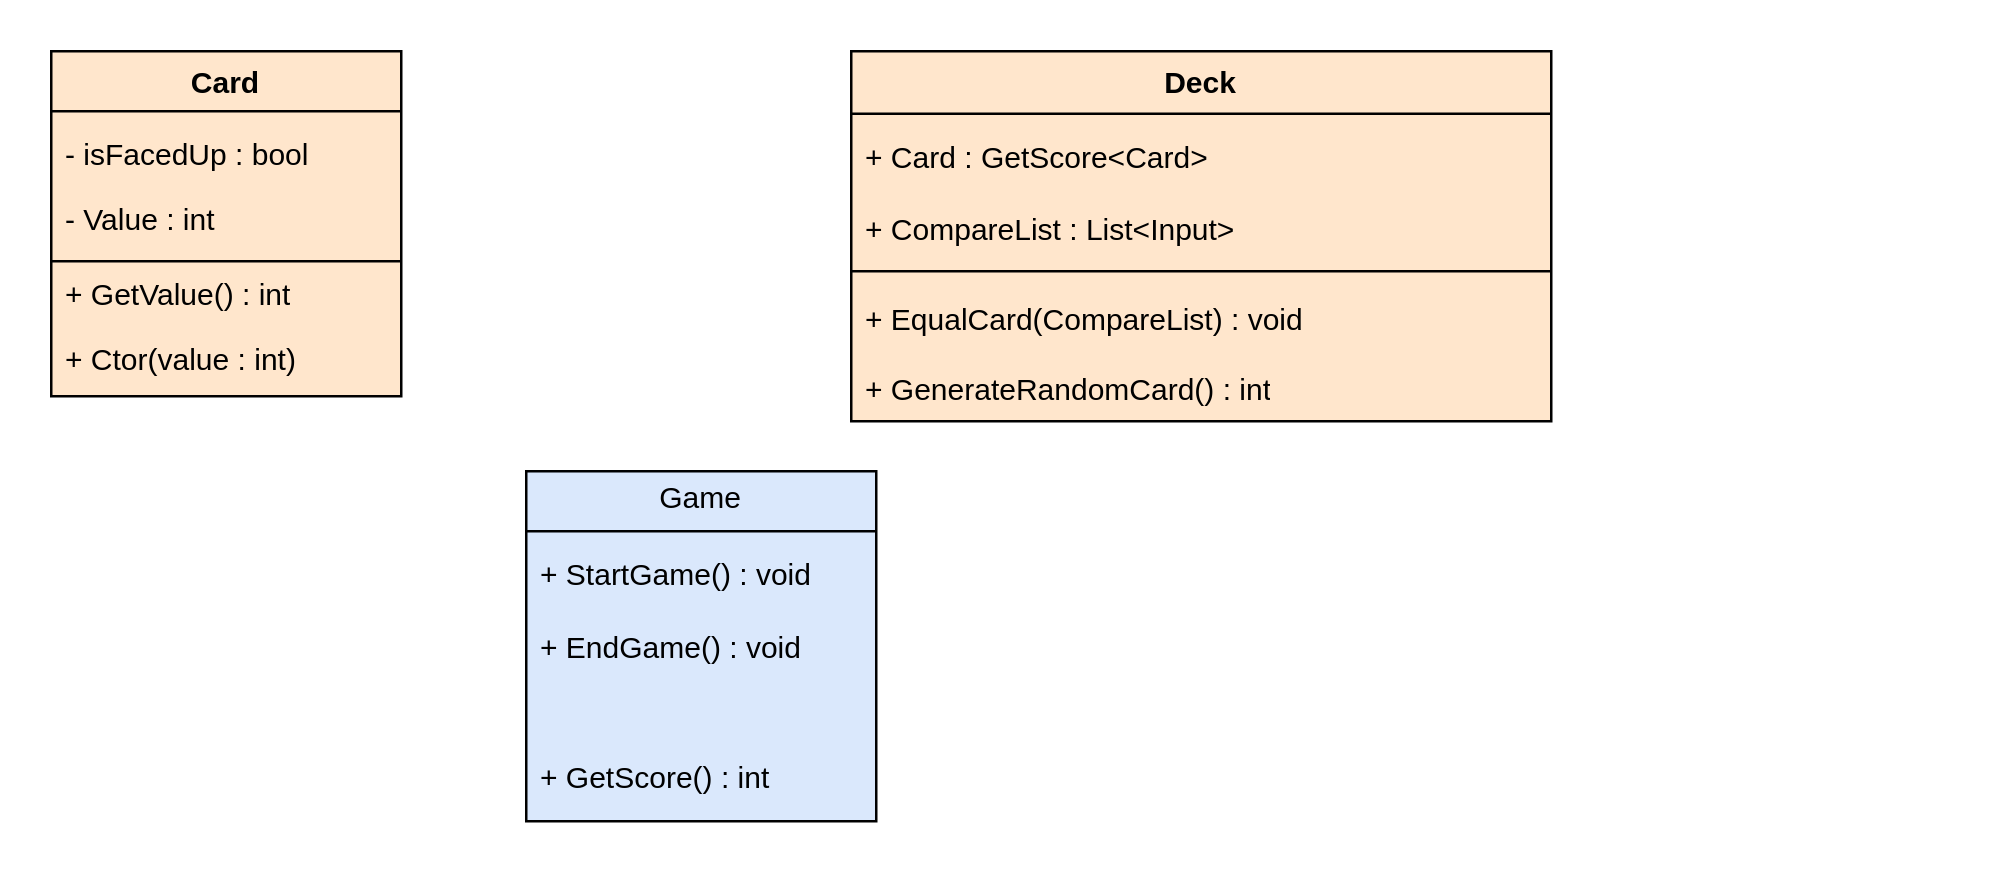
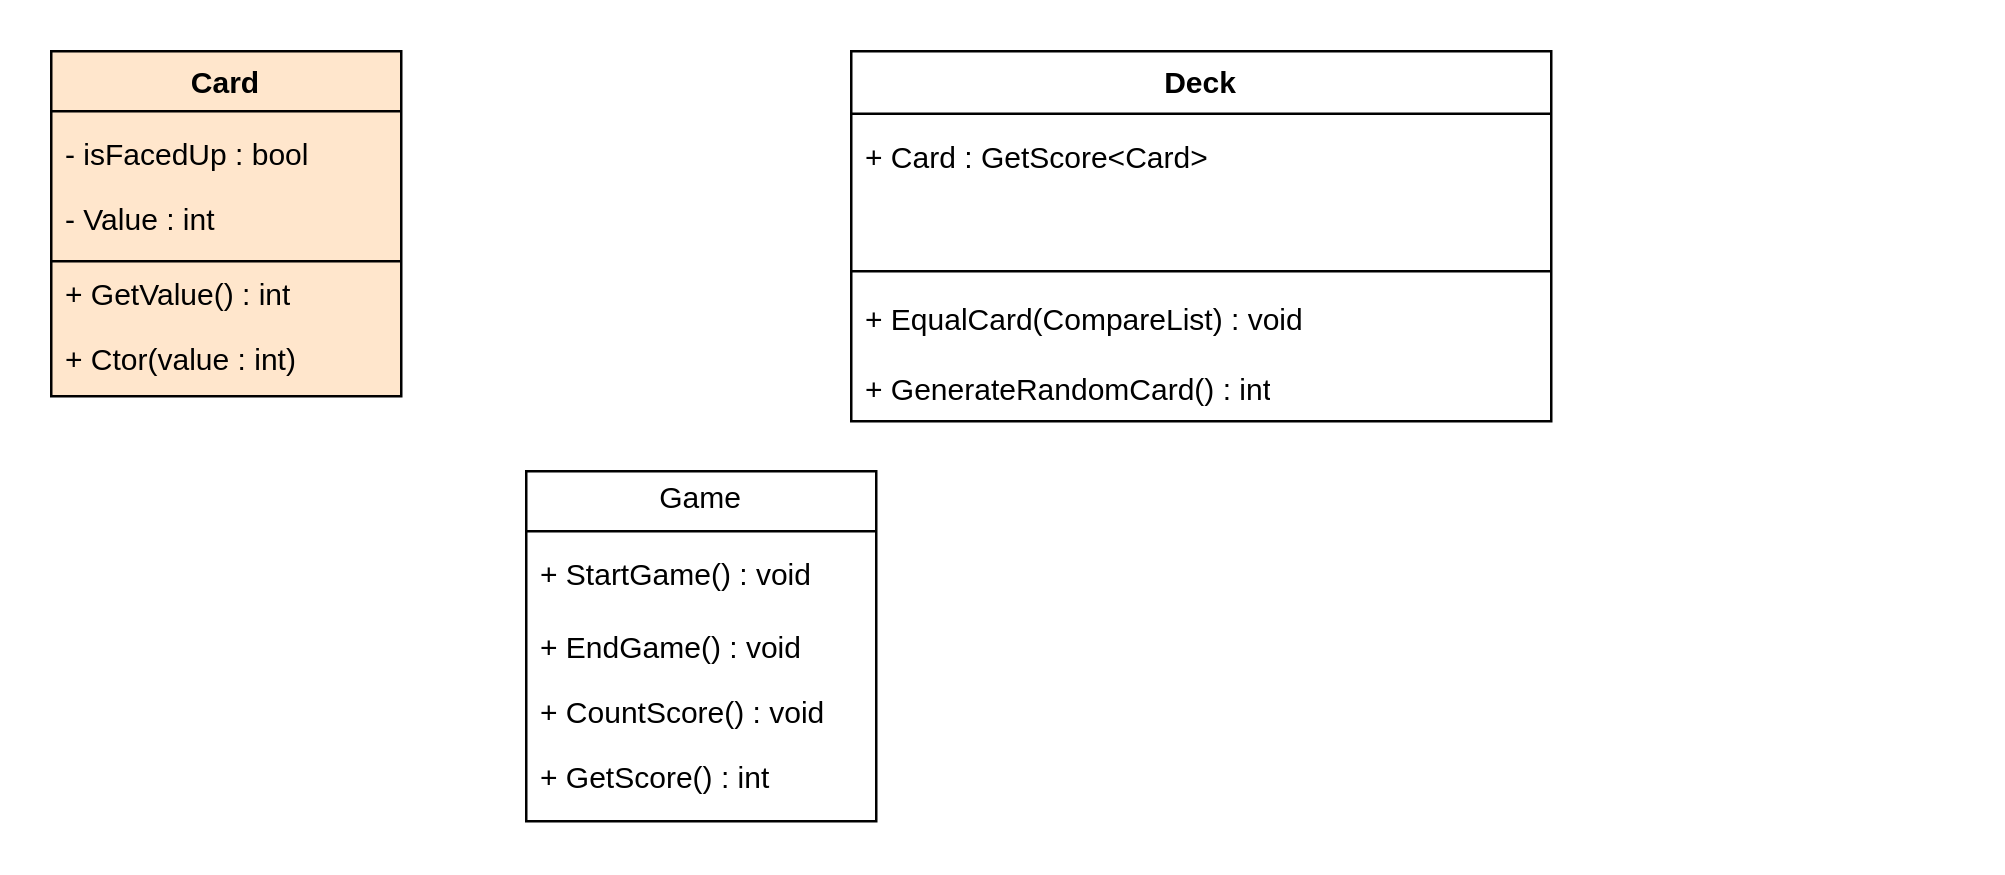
  <mxCell id="0" />
  <mxCell id="1" parent="0" />
  <mxCell id="2" value="&lt;p style=&quot;margin: 4px 0px 0px; text-align: center; line-height: 50%;&quot;&gt;&lt;br&gt;&lt;b&gt;Card&lt;/b&gt;&lt;/p&gt;" style="verticalAlign=top;align=left;overflow=fill;fontSize=12;fontFamily=Helvetica;html=1;whiteSpace=wrap;fillColor=#ffe6cc;" parent="1" vertex="1"><mxGeometry x="20" y="20" width="140" height="138" as="geometry" /></mxCell>
  <mxCell id="3" value="" style="line;strokeWidth=1;fillColor=none;align=left;verticalAlign=middle;spacingTop=-1;spacingLeft=3;spacingRight=3;rotatable=0;labelPosition=right;points=[];portConstraint=eastwest;strokeColor=inherit;" parent="1" vertex="1"><mxGeometry x="20" y="40" width="140" height="8" as="geometry" /></mxCell>
  <mxCell id="4" value="- isFacedUp : bool&amp;nbsp;" style="text;strokeColor=none;fillColor=none;align=left;verticalAlign=top;spacingLeft=4;spacingRight=4;overflow=hidden;rotatable=0;points=[[0,0.5],[1,0.5]];portConstraint=eastwest;whiteSpace=wrap;html=1;" parent="1" vertex="1"><mxGeometry x="20" y="48" width="140" height="26" as="geometry" /></mxCell>
  <mxCell id="5" value="" style="line;strokeWidth=1;fillColor=none;align=left;verticalAlign=middle;spacingTop=-1;spacingLeft=3;spacingRight=3;rotatable=0;labelPosition=right;points=[];portConstraint=eastwest;strokeColor=inherit;" parent="1" vertex="1"><mxGeometry x="20" y="100" width="140" height="8" as="geometry" /></mxCell>
  <mxCell id="6" value="+ GetValue() : int" style="text;strokeColor=none;fillColor=none;align=left;verticalAlign=top;spacingLeft=4;spacingRight=4;overflow=hidden;rotatable=0;points=[[0,0.5],[1,0.5]];portConstraint=eastwest;whiteSpace=wrap;html=1;" parent="1" vertex="1"><mxGeometry x="20" y="104" width="140" height="26" as="geometry" /></mxCell>
  <mxCell id="7" value="- Value : int&amp;nbsp;" style="text;strokeColor=none;fillColor=none;align=left;verticalAlign=top;spacingLeft=4;spacingRight=4;overflow=hidden;rotatable=0;points=[[0,0.5],[1,0.5]];portConstraint=eastwest;whiteSpace=wrap;html=1;" parent="1" vertex="1"><mxGeometry x="20" y="74" width="140" height="26" as="geometry" /></mxCell>
- <mxCell id="8" value="&lt;p style=&quot;margin: 4px 0px 0px; text-align: center; line-height: 120%;&quot;&gt;Game&lt;/p&gt;" style="verticalAlign=top;align=left;overflow=fill;fontSize=12;fontFamily=Helvetica;html=1;whiteSpace=wrap;fillColor=#dae8fc;" parent="1" vertex="1"><mxGeometry x="210" y="188" width="140" height="140" as="geometry" /></mxCell>
+ <mxCell id="8" value="&lt;p style=&quot;margin: 4px 0px 0px; text-align: center; line-height: 120%;&quot;&gt;Game&lt;/p&gt;" style="verticalAlign=top;align=left;overflow=fill;fontSize=12;fontFamily=Helvetica;html=1;whiteSpace=wrap;" parent="1" vertex="1"><mxGeometry x="210" y="188" width="140" height="140" as="geometry" /></mxCell>
  <mxCell id="9" value="" style="line;strokeWidth=1;fillColor=none;align=left;verticalAlign=middle;spacingTop=-1;spacingLeft=3;spacingRight=3;rotatable=0;labelPosition=right;points=[];portConstraint=eastwest;strokeColor=inherit;" parent="1" vertex="1"><mxGeometry x="210" y="208" width="140" height="8" as="geometry" /></mxCell>
  <mxCell id="10" value="+ StartGame() : void" style="text;strokeColor=none;fillColor=none;align=left;verticalAlign=top;spacingLeft=4;spacingRight=4;overflow=hidden;rotatable=0;points=[[0,0.5],[1,0.5]];portConstraint=eastwest;whiteSpace=wrap;html=1;" parent="1" vertex="1"><mxGeometry x="210" y="215.5" width="140" height="26" as="geometry" /></mxCell>
  <mxCell id="11" value="+ EndGame() : void" style="text;strokeColor=none;fillColor=none;align=left;verticalAlign=top;spacingLeft=4;spacingRight=4;overflow=hidden;rotatable=0;points=[[0,0.5],[1,0.5]];portConstraint=eastwest;whiteSpace=wrap;html=1;" parent="1" vertex="1"><mxGeometry x="210" y="244.5" width="140" height="26" as="geometry" /></mxCell>
- <mxCell id="12" value="&lt;p style=&quot;margin: 4px 0px 0px; text-align: center; line-height: 50%;&quot;&gt;&lt;br&gt;&lt;b&gt;Deck&lt;/b&gt;&lt;/p&gt;" style="verticalAlign=top;align=left;overflow=fill;fontSize=12;fontFamily=Helvetica;html=1;whiteSpace=wrap;fillColor=#ffe6cc;" parent="1" vertex="1"><mxGeometry x="340" y="20" width="280" height="148" as="geometry" /></mxCell>
+ <mxCell id="12" value="&lt;p style=&quot;margin: 4px 0px 0px; text-align: center; line-height: 50%;&quot;&gt;&lt;br&gt;&lt;b&gt;Deck&lt;/b&gt;&lt;/p&gt;" style="verticalAlign=top;align=left;overflow=fill;fontSize=12;fontFamily=Helvetica;html=1;whiteSpace=wrap;" parent="1" vertex="1"><mxGeometry x="340" y="20" width="280" height="148" as="geometry" /></mxCell>
  <mxCell id="13" value="" style="line;strokeWidth=1;fillColor=none;align=left;verticalAlign=middle;spacingTop=-1;spacingLeft=3;spacingRight=3;rotatable=0;labelPosition=right;points=[];portConstraint=eastwest;strokeColor=inherit;" parent="1" vertex="1"><mxGeometry x="340" y="41" width="280" height="8" as="geometry" /></mxCell>
  <mxCell id="14" value="+ Card : GetScore&amp;lt;Card&amp;gt;" style="text;strokeColor=none;fillColor=none;align=left;verticalAlign=top;spacingLeft=4;spacingRight=4;overflow=hidden;rotatable=0;points=[[0,0.5],[1,0.5]];portConstraint=eastwest;whiteSpace=wrap;html=1;" parent="1" vertex="1"><mxGeometry x="340" y="49" width="280" height="26" as="geometry" /></mxCell>
  <mxCell id="15" value="+ GenerateRandomCard() : int" style="text;strokeColor=none;fillColor=none;align=left;verticalAlign=top;spacingLeft=4;spacingRight=4;overflow=hidden;rotatable=0;points=[[0,0.5],[1,0.5]];portConstraint=eastwest;whiteSpace=wrap;html=1;" parent="1" vertex="1"><mxGeometry x="340" y="142" width="280" height="26" as="geometry" /></mxCell>
  <mxCell id="16" value="" style="line;strokeWidth=1;fillColor=none;align=left;verticalAlign=middle;spacingTop=-1;spacingLeft=3;spacingRight=3;rotatable=0;labelPosition=right;points=[];portConstraint=eastwest;strokeColor=inherit;" parent="1" vertex="1"><mxGeometry x="340" y="104" width="280" height="8" as="geometry" /></mxCell>
  <mxCell id="17" value="+ EqualCard(CompareList) : void" style="text;strokeColor=none;fillColor=none;align=left;verticalAlign=top;spacingLeft=4;spacingRight=4;overflow=hidden;rotatable=0;points=[[0,0.5],[1,0.5]];portConstraint=eastwest;whiteSpace=wrap;html=1;" parent="1" vertex="1"><mxGeometry x="340" y="114" width="440" height="20" as="geometry" /></mxCell>
  <mxCell id="18" value="+ Ctor(value : int)" style="text;strokeColor=none;fillColor=none;align=left;verticalAlign=top;spacingLeft=4;spacingRight=4;overflow=hidden;rotatable=0;points=[[0,0.5],[1,0.5]];portConstraint=eastwest;whiteSpace=wrap;html=1;" parent="1" vertex="1"><mxGeometry x="20" y="130" width="140" height="26" as="geometry" /></mxCell>
+ <mxCell id="19" value="+ CountScore() : void" style="text;strokeColor=none;fillColor=none;align=left;verticalAlign=top;spacingLeft=4;spacingRight=4;overflow=hidden;rotatable=0;points=[[0,0.5],[1,0.5]];portConstraint=eastwest;whiteSpace=wrap;html=1;" parent="1" vertex="1"><mxGeometry x="210" y="270.5" width="140" height="26" as="geometry" /></mxCell>
  <mxCell id="20" value="+ GetScore() : int" style="text;strokeColor=none;fillColor=none;align=left;verticalAlign=top;spacingLeft=4;spacingRight=4;overflow=hidden;rotatable=0;points=[[0,0.5],[1,0.5]];portConstraint=eastwest;whiteSpace=wrap;html=1;" parent="1" vertex="1"><mxGeometry x="210" y="296.5" width="140" height="26" as="geometry" /></mxCell>
- <mxCell id="21" value="+ CompareList : List&amp;lt;Input&amp;gt;&amp;nbsp;" style="text;strokeColor=none;fillColor=none;align=left;verticalAlign=top;spacingLeft=4;spacingRight=4;overflow=hidden;rotatable=0;points=[[0,0.5],[1,0.5]];portConstraint=eastwest;whiteSpace=wrap;html=1;" vertex="1" parent="1"><mxGeometry x="340" y="78" width="280" height="26" as="geometry" /></mxCell>
